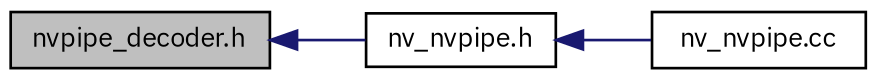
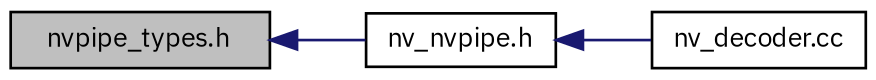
  digraph {
    fontname="IBM Plex Sans"
    rankdir=LR
    node [color=black fillcolor=white fontname="IBM Plex Sans" fontsize=10 shape=record style=filled]
    edge [color=midnightblue dir=back fontname="IBM Plex Sans" fontsize=10 labelfontname=Helvetica labelfontsize=10 style=solid]
-   n1 [fillcolor=grey75 fontcolor=black height=0.2 label="nvpipe_decoder.h" width=0.4]
+   n1 [fillcolor=grey75 fontcolor=black height=0.2 label="nvpipe_types.h" width=0.4]
    n2 [height=0.2 label="nv_nvpipe.h" width=0.4]
-   n3 [height=0.2 label="nv_nvpipe.cc" width=0.4]
+   n3 [height=0.2 label="nv_decoder.cc" width=0.4]
    n1 -> n2
    n2 -> n3
  }
